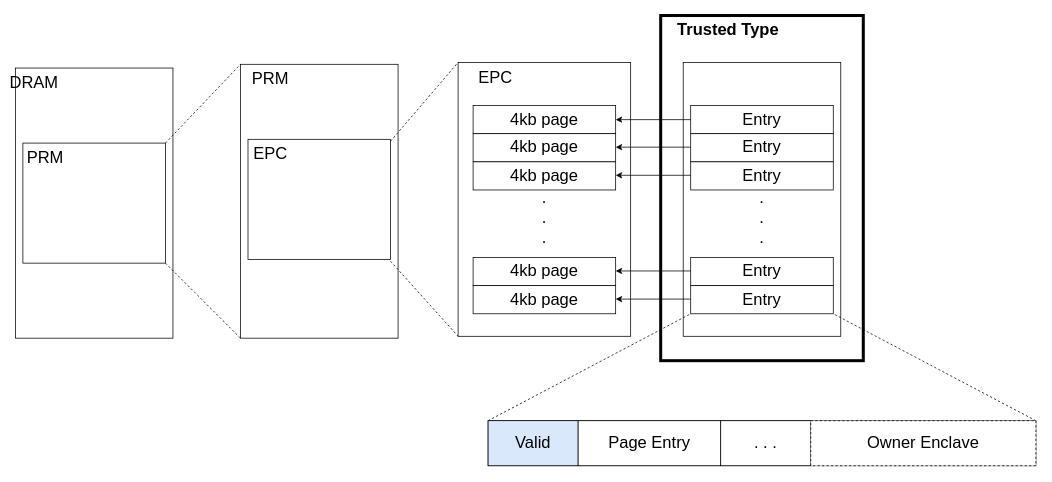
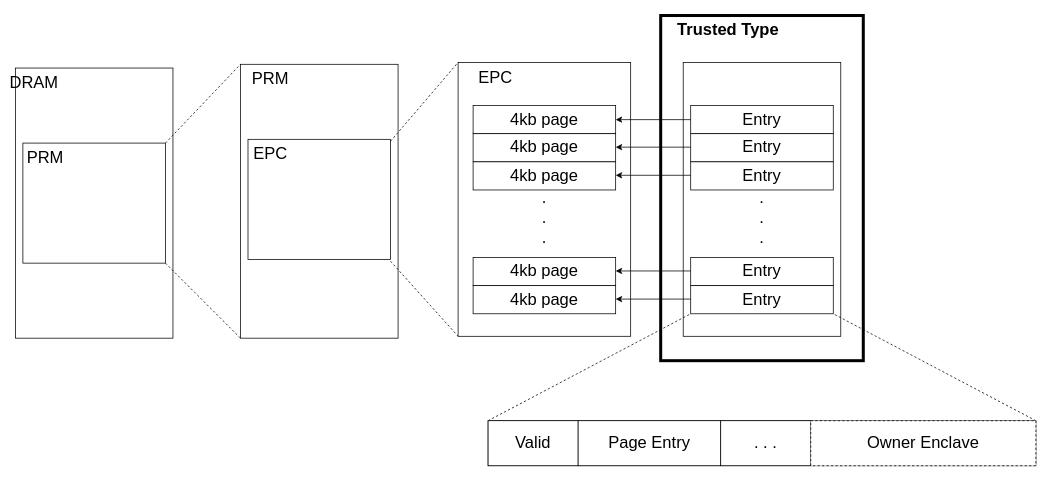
  <mxCell id="0" />
  <mxCell id="1" parent="0" />
  <mxCell id="2" value="" style="rounded=0;whiteSpace=wrap;html=1;fontSize=22;strokeColor=#000000;strokeWidth=4;" parent="1" vertex="1"><mxGeometry x="880" y="20" width="270" height="460" as="geometry" /></mxCell>
  <mxCell id="3" value="" style="rounded=0;whiteSpace=wrap;html=1;" parent="1" vertex="1"><mxGeometry x="20" y="90" width="210" height="360" as="geometry" /></mxCell>
  <mxCell id="4" value="DRAM" style="text;html=1;strokeColor=none;fillColor=none;align=center;verticalAlign=middle;whiteSpace=wrap;rounded=0;dashed=1;fontSize=22;" parent="1" vertex="1"><mxGeometry x="25" y="100" width="40" height="20" as="geometry" /></mxCell>
  <mxCell id="5" value="" style="rounded=0;whiteSpace=wrap;html=1;fontSize=22;" parent="1" vertex="1"><mxGeometry x="30" y="190" width="190" height="160" as="geometry" /></mxCell>
  <mxCell id="6" value="PRM" style="text;html=1;strokeColor=none;fillColor=none;align=center;verticalAlign=middle;whiteSpace=wrap;rounded=0;fontSize=22;" parent="1" vertex="1"><mxGeometry x="40" y="200" width="40" height="20" as="geometry" /></mxCell>
  <mxCell id="7" value="" style="rounded=0;whiteSpace=wrap;html=1;" parent="1" vertex="1"><mxGeometry x="320" y="85" width="210" height="365" as="geometry" /></mxCell>
  <mxCell id="8" value="PRM" style="text;html=1;strokeColor=none;fillColor=none;align=center;verticalAlign=middle;whiteSpace=wrap;rounded=0;dashed=1;fontSize=22;" parent="1" vertex="1"><mxGeometry x="340" y="95" width="40" height="20" as="geometry" /></mxCell>
  <mxCell id="9" value="" style="rounded=0;whiteSpace=wrap;html=1;fontSize=22;" parent="1" vertex="1"><mxGeometry x="330" y="185" width="190" height="160" as="geometry" /></mxCell>
  <mxCell id="10" value="EPC" style="text;html=1;strokeColor=none;fillColor=none;align=center;verticalAlign=middle;whiteSpace=wrap;rounded=0;fontSize=22;" parent="1" vertex="1"><mxGeometry x="340" y="195" width="40" height="20" as="geometry" /></mxCell>
  <mxCell id="11" value="" style="endArrow=none;dashed=1;html=1;fontSize=22;entryX=0;entryY=0;entryDx=0;entryDy=0;exitX=1;exitY=0;exitDx=0;exitDy=0;" parent="1" source="5" target="7" edge="1"><mxGeometry width="50" height="50" relative="1" as="geometry"><mxPoint x="-40" y="530" as="sourcePoint" /><mxPoint x="10" y="480" as="targetPoint" /></mxGeometry></mxCell>
  <mxCell id="12" value="" style="endArrow=none;dashed=1;html=1;fontSize=22;exitX=1;exitY=1;exitDx=0;exitDy=0;entryX=0;entryY=1;entryDx=0;entryDy=0;" parent="1" source="5" target="7" edge="1"><mxGeometry width="50" height="50" relative="1" as="geometry"><mxPoint x="280" y="550" as="sourcePoint" /><mxPoint x="330" y="500" as="targetPoint" /></mxGeometry></mxCell>
  <mxCell id="13" value="" style="rounded=0;whiteSpace=wrap;html=1;" parent="1" vertex="1"><mxGeometry x="610" y="82.5" width="230" height="365" as="geometry" /></mxCell>
  <mxCell id="14" value="EPC" style="text;html=1;strokeColor=none;fillColor=none;align=center;verticalAlign=middle;whiteSpace=wrap;rounded=0;dashed=1;fontSize=22;" parent="1" vertex="1"><mxGeometry x="640" y="92.5" width="40" height="20" as="geometry" /></mxCell>
  <mxCell id="15" value="4kb page" style="rounded=0;whiteSpace=wrap;html=1;fontSize=22;" parent="1" vertex="1"><mxGeometry x="630" y="140" width="190" height="37.5" as="geometry" /></mxCell>
  <mxCell id="16" value="" style="endArrow=none;dashed=1;html=1;fontSize=22;entryX=0;entryY=0;entryDx=0;entryDy=0;exitX=1;exitY=0;exitDx=0;exitDy=0;" parent="1" target="13" edge="1"><mxGeometry width="50" height="50" relative="1" as="geometry"><mxPoint x="520" y="187.5" as="sourcePoint" /><mxPoint x="310" y="477.5" as="targetPoint" /></mxGeometry></mxCell>
  <mxCell id="17" value="" style="endArrow=none;dashed=1;html=1;fontSize=22;exitX=1;exitY=1;exitDx=0;exitDy=0;entryX=0;entryY=1;entryDx=0;entryDy=0;" parent="1" target="13" edge="1"><mxGeometry width="50" height="50" relative="1" as="geometry"><mxPoint x="520" y="347.5" as="sourcePoint" /><mxPoint x="630" y="497.5" as="targetPoint" /></mxGeometry></mxCell>
  <mxCell id="18" value="4kb page" style="rounded=0;whiteSpace=wrap;html=1;fontSize=22;" parent="1" vertex="1"><mxGeometry x="630" y="177.5" width="190" height="37.5" as="geometry" /></mxCell>
  <mxCell id="19" value="4kb page" style="rounded=0;whiteSpace=wrap;html=1;fontSize=22;" parent="1" vertex="1"><mxGeometry x="630" y="215" width="190" height="37.5" as="geometry" /></mxCell>
  <mxCell id="20" value="4kb page" style="rounded=0;whiteSpace=wrap;html=1;fontSize=22;" parent="1" vertex="1"><mxGeometry x="630" y="342.5" width="190" height="37.5" as="geometry" /></mxCell>
  <mxCell id="21" value="4kb page" style="rounded=0;whiteSpace=wrap;html=1;fontSize=22;" parent="1" vertex="1"><mxGeometry x="630" y="380" width="190" height="37.5" as="geometry" /></mxCell>
  <mxCell id="22" value=".&lt;br&gt;.&lt;br&gt;." style="text;html=1;strokeColor=none;fillColor=none;align=center;verticalAlign=middle;whiteSpace=wrap;rounded=0;fontSize=22;" parent="1" vertex="1"><mxGeometry x="705" y="280" width="40" height="20" as="geometry" /></mxCell>
  <mxCell id="23" value="" style="rounded=0;whiteSpace=wrap;html=1;" parent="1" vertex="1"><mxGeometry x="910" y="82.5" width="210" height="365" as="geometry" /></mxCell>
  <mxCell id="24" value="Entry" style="rounded=0;whiteSpace=wrap;html=1;fontSize=22;" parent="1" vertex="1"><mxGeometry x="920" y="140" width="190" height="37.5" as="geometry" /></mxCell>
  <mxCell id="25" value="Entry" style="rounded=0;whiteSpace=wrap;html=1;fontSize=22;" parent="1" vertex="1"><mxGeometry x="920" y="177.5" width="190" height="37.5" as="geometry" /></mxCell>
  <mxCell id="26" value="Entry" style="rounded=0;whiteSpace=wrap;html=1;fontSize=22;" parent="1" vertex="1"><mxGeometry x="920" y="215" width="190" height="37.5" as="geometry" /></mxCell>
  <mxCell id="27" value="Entry" style="rounded=0;whiteSpace=wrap;html=1;fontSize=22;" parent="1" vertex="1"><mxGeometry x="920" y="342.5" width="190" height="37.5" as="geometry" /></mxCell>
  <mxCell id="28" value="Entry" style="rounded=0;whiteSpace=wrap;html=1;fontSize=22;" parent="1" vertex="1"><mxGeometry x="920" y="380" width="190" height="37.5" as="geometry" /></mxCell>
  <mxCell id="29" value=".&lt;br&gt;.&lt;br&gt;." style="text;html=1;strokeColor=none;fillColor=none;align=center;verticalAlign=middle;whiteSpace=wrap;rounded=0;fontSize=22;" parent="1" vertex="1"><mxGeometry x="995" y="280" width="40" height="20" as="geometry" /></mxCell>
  <mxCell id="30" value="" style="endArrow=classic;html=1;fontSize=22;entryX=1;entryY=0.5;entryDx=0;entryDy=0;exitX=0;exitY=0.5;exitDx=0;exitDy=0;" parent="1" source="24" target="15" edge="1"><mxGeometry width="50" height="50" relative="1" as="geometry"><mxPoint x="1240" y="260" as="sourcePoint" /><mxPoint x="1290" y="210" as="targetPoint" /></mxGeometry></mxCell>
  <mxCell id="31" value="" style="endArrow=classic;html=1;fontSize=22;entryX=1;entryY=0.5;entryDx=0;entryDy=0;exitX=0;exitY=0.5;exitDx=0;exitDy=0;" parent="1" edge="1"><mxGeometry width="50" height="50" relative="1" as="geometry"><mxPoint x="920" y="195.42" as="sourcePoint" /><mxPoint x="820" y="195.42" as="targetPoint" /></mxGeometry></mxCell>
  <mxCell id="32" value="" style="endArrow=classic;html=1;fontSize=22;entryX=1;entryY=0.5;entryDx=0;entryDy=0;exitX=0;exitY=0.5;exitDx=0;exitDy=0;" parent="1" edge="1"><mxGeometry width="50" height="50" relative="1" as="geometry"><mxPoint x="920" y="232.92" as="sourcePoint" /><mxPoint x="820" y="232.92" as="targetPoint" /></mxGeometry></mxCell>
  <mxCell id="33" value="" style="endArrow=classic;html=1;fontSize=22;entryX=1;entryY=0.5;entryDx=0;entryDy=0;exitX=0;exitY=0.5;exitDx=0;exitDy=0;" parent="1" edge="1"><mxGeometry width="50" height="50" relative="1" as="geometry"><mxPoint x="920" y="360.42" as="sourcePoint" /><mxPoint x="820" y="360.42" as="targetPoint" /></mxGeometry></mxCell>
  <mxCell id="34" value="" style="endArrow=classic;html=1;fontSize=22;entryX=1;entryY=0.5;entryDx=0;entryDy=0;exitX=0;exitY=0.5;exitDx=0;exitDy=0;" parent="1" edge="1"><mxGeometry width="50" height="50" relative="1" as="geometry"><mxPoint x="920" y="397.92" as="sourcePoint" /><mxPoint x="820" y="397.92" as="targetPoint" /></mxGeometry></mxCell>
  <mxCell id="35" value="Trusted Type" style="text;html=1;strokeColor=none;fillColor=none;align=center;verticalAlign=middle;whiteSpace=wrap;rounded=0;fontSize=22;fontStyle=1" parent="1" vertex="1"><mxGeometry x="810" y="30" width="320" height="20" as="geometry" /></mxCell>
  <mxCell id="36" value="" style="endArrow=none;dashed=1;html=1;fontSize=22;entryX=0;entryY=1;entryDx=0;entryDy=0;exitX=0;exitY=0;exitDx=0;exitDy=0;" parent="1" source="38" target="28" edge="1"><mxGeometry width="50" height="50" relative="1" as="geometry"><mxPoint x="290" y="550" as="sourcePoint" /><mxPoint x="730" y="510" as="targetPoint" /></mxGeometry></mxCell>
  <mxCell id="37" value="" style="endArrow=none;dashed=1;html=1;fontSize=22;entryX=1;entryY=1;entryDx=0;entryDy=0;exitX=1;exitY=0;exitDx=0;exitDy=0;" parent="1" source="38" target="28" edge="1"><mxGeometry width="50" height="50" relative="1" as="geometry"><mxPoint x="1015" y="550" as="sourcePoint" /><mxPoint x="1140" y="510" as="targetPoint" /></mxGeometry></mxCell>
  <mxCell id="38" value="" style="rounded=0;whiteSpace=wrap;html=1;strokeColor=#000000;strokeWidth=1;fontSize=22;" parent="1" vertex="1"><mxGeometry x="650" y="560" width="730" height="60" as="geometry" /></mxCell>
- <mxCell id="39" value="Valid" style="rounded=0;whiteSpace=wrap;html=1;strokeColor=#000000;strokeWidth=1;fontSize=22;fillColor=#dae8fc;" parent="1" vertex="1"><mxGeometry x="650" y="560" width="120" height="60" as="geometry" /></mxCell>
+ <mxCell id="39" value="Valid" style="rounded=0;whiteSpace=wrap;html=1;strokeColor=#000000;strokeWidth=1;fontSize=22;" parent="1" vertex="1"><mxGeometry x="650" y="560" width="120" height="60" as="geometry" /></mxCell>
  <mxCell id="40" value="Page Entry" style="rounded=0;whiteSpace=wrap;html=1;strokeColor=#000000;strokeWidth=1;fontSize=22;" parent="1" vertex="1"><mxGeometry x="770" y="560" width="190" height="60" as="geometry" /></mxCell>
  <mxCell id="41" value=". . ." style="rounded=0;whiteSpace=wrap;html=1;strokeColor=#000000;strokeWidth=1;fontSize=22;" parent="1" vertex="1"><mxGeometry x="960" y="560" width="120" height="60" as="geometry" /></mxCell>
  <mxCell id="42" value="Owner Enclave" style="rounded=0;whiteSpace=wrap;html=1;strokeColor=#000000;strokeWidth=1;fontSize=22;dashed=1;" parent="1" vertex="1"><mxGeometry x="1080" y="560" width="300" height="60" as="geometry" /></mxCell>
